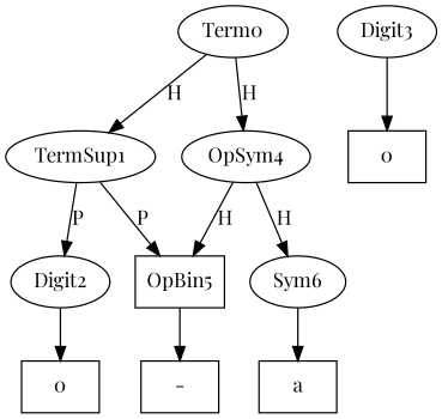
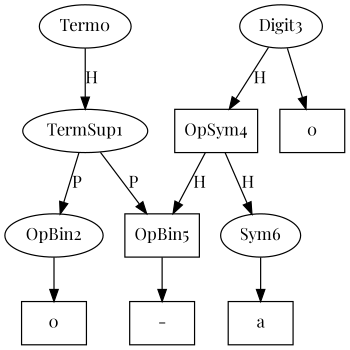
  digraph {
    fontname="Playfair Display"
    node [fontname="Playfair Display"]
    edge [fontname="Playfair Display"]
    Term0
    TermSup1
-   OpSym4
-   Digit2
+   OpSym4 [shape=box]
+   Digit2 [label=OpBin2]
    OpBin5 [shape=box]
    Sym6
    n7 [label=0 shape=box]
    n8 [label=0 shape=box]
    Digit3
    n10 [label="-" shape=box]
    n11 [label=a shape=box]
    Term0 -> TermSup1 [label=H]
-   Term0 -> OpSym4 [label=H]
+   Digit3 -> OpSym4 [label=H]
    TermSup1 -> Digit2 [label=P]
    TermSup1 -> OpBin5 [label=P]
    OpSym4 -> OpBin5 [label=H]
    OpSym4 -> Sym6 [label=H]
    Digit2 -> n7
    OpBin5 -> n10
    Sym6 -> n11
    Digit3 -> n8
  }
